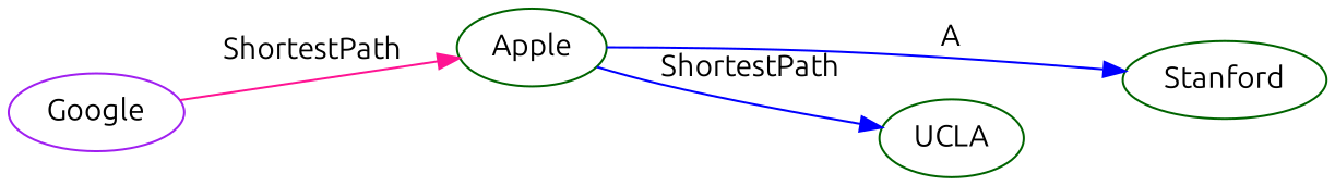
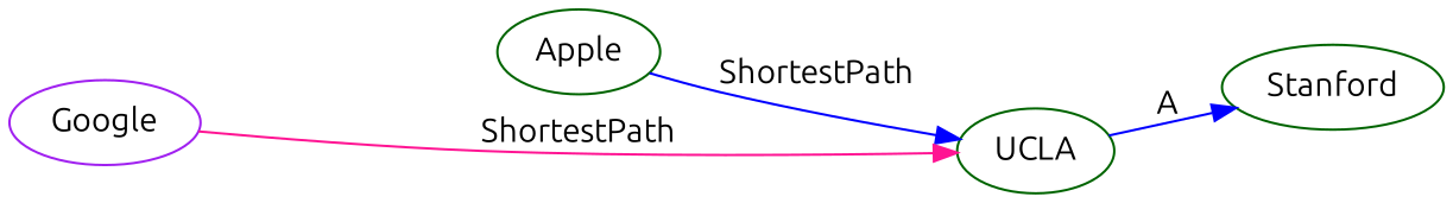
  digraph {
    fontname=Ubuntu
    rankdir=LR
    node [color=darkgreen fontname=Ubuntu]
    edge [color=blue fontname=Ubuntu]
    Apple
    Google [color=purple]
    UCLA
    Stanford
    Apple -> UCLA [label=ShortestPath]
-   Apple -> Stanford [label=A]
-   Google -> Apple [color=deeppink label=ShortestPath]
+   UCLA -> Stanford [label=A]
+   Google -> UCLA [color=deeppink label=ShortestPath]
  }
